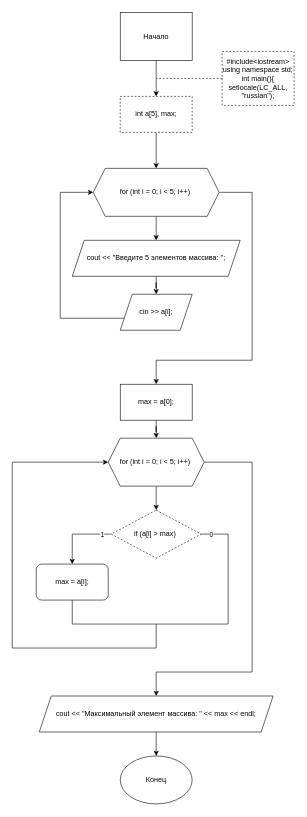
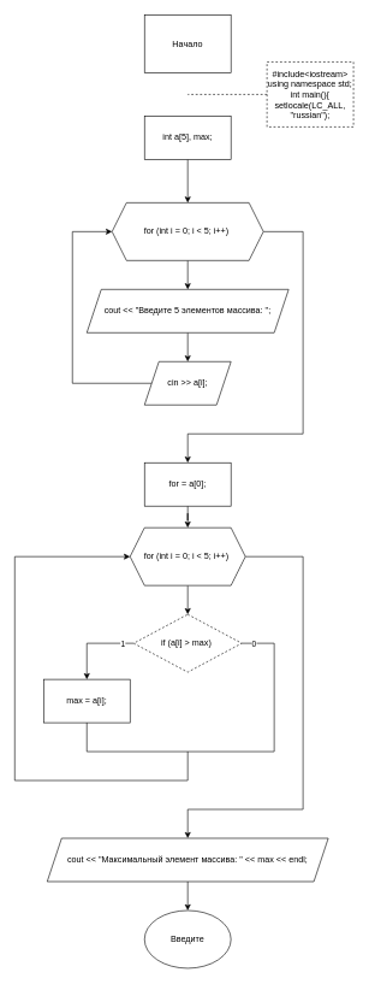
  <mxCell id="0" />
  <mxCell id="1" parent="0" />
- <mxCell id="2" value="" style="edgeStyle=orthogonalEdgeStyle;rounded=0;orthogonalLoop=1;jettySize=auto;html=1;" edge="1" parent="1" source="3" target="5"><mxGeometry relative="1" as="geometry" /></mxCell>
  <mxCell id="3" value="Начало" style="whiteSpace=wrap;html=1;rounded=0;" vertex="1" parent="1"><mxGeometry x="200" y="20" width="120" height="80" as="geometry" /></mxCell>
  <mxCell id="4" value="" style="edgeStyle=orthogonalEdgeStyle;rounded=0;orthogonalLoop=1;jettySize=auto;html=1;entryX=0.5;entryY=0;entryDx=0;entryDy=0;" edge="1" parent="1" source="5" target="10"><mxGeometry relative="1" as="geometry"><mxPoint x="260" y="240" as="targetPoint" /></mxGeometry></mxCell>
- <mxCell id="5" value="&lt;span&gt;&#09;&lt;/span&gt;int a[5], max;" style="rounded=0;whiteSpace=wrap;html=1;dashed=1;" vertex="1" parent="1"><mxGeometry x="200" y="160" width="120" height="60" as="geometry" /></mxCell>
+ <mxCell id="5" value="&lt;span&gt;&#09;&lt;/span&gt;int a[5], max;" style="rounded=0;whiteSpace=wrap;html=1;" vertex="1" parent="1"><mxGeometry x="200" y="160" width="120" height="60" as="geometry" /></mxCell>
  <mxCell id="6" value="&lt;div&gt;#include&amp;lt;iostream&amp;gt;&lt;/div&gt;&lt;div&gt;using namespace std;&lt;/div&gt;&lt;div&gt;int main(){&lt;/div&gt;&lt;div&gt;&lt;span&gt;&#09;&lt;/span&gt;setlocale(LC_ALL, &quot;russian&quot;);&lt;br&gt;&lt;/div&gt;" style="rounded=0;whiteSpace=wrap;html=1;dashed=1;" vertex="1" parent="1"><mxGeometry x="370" y="85" width="120" height="90" as="geometry" /></mxCell>
  <mxCell id="7" value="" style="endArrow=none;dashed=1;html=1;rounded=0;exitX=0;exitY=0.5;exitDx=0;exitDy=0;" edge="1" parent="1" source="6"><mxGeometry width="50" height="50" relative="1" as="geometry"><mxPoint x="250" y="450" as="sourcePoint" /><mxPoint x="260" y="130" as="targetPoint" /></mxGeometry></mxCell>
  <mxCell id="8" value="" style="edgeStyle=orthogonalEdgeStyle;rounded=0;orthogonalLoop=1;jettySize=auto;html=1;" edge="1" parent="1" source="10" target="12"><mxGeometry relative="1" as="geometry" /></mxCell>
  <mxCell id="9" style="edgeStyle=orthogonalEdgeStyle;rounded=0;orthogonalLoop=1;jettySize=auto;html=1;" edge="1" parent="1" source="10"><mxGeometry relative="1" as="geometry"><mxPoint x="260" y="640" as="targetPoint" /><Array as="points"><mxPoint x="420" y="320" /><mxPoint x="420" y="600" /><mxPoint x="260" y="600" /></Array></mxGeometry></mxCell>
  <mxCell id="10" value="&lt;span&gt;&#09;&lt;/span&gt;for (int i = 0; i &amp;lt; 5; i++)&amp;nbsp;" style="shape=hexagon;perimeter=hexagonPerimeter2;whiteSpace=wrap;html=1;fixedSize=1;rounded=0;" vertex="1" parent="1"><mxGeometry x="155" y="280" width="210" height="80" as="geometry" /></mxCell>
  <mxCell id="11" value="" style="edgeStyle=orthogonalEdgeStyle;rounded=0;orthogonalLoop=1;jettySize=auto;html=1;" edge="1" parent="1" source="12" target="14"><mxGeometry relative="1" as="geometry" /></mxCell>
  <mxCell id="12" value="&lt;span&gt;&#09;&#09;&lt;/span&gt;cout &amp;lt;&amp;lt; &quot;Введите 5 элементов массива: &quot;;" style="shape=parallelogram;perimeter=parallelogramPerimeter;whiteSpace=wrap;html=1;fixedSize=1;" vertex="1" parent="1"><mxGeometry x="120" y="400" width="280" height="60" as="geometry" /></mxCell>
  <mxCell id="13" style="edgeStyle=orthogonalEdgeStyle;rounded=0;orthogonalLoop=1;jettySize=auto;html=1;entryX=0;entryY=0.5;entryDx=0;entryDy=0;" edge="1" parent="1" source="14" target="10"><mxGeometry relative="1" as="geometry"><Array as="points"><mxPoint x="100" y="530" /><mxPoint x="100" y="320" /></Array></mxGeometry></mxCell>
- <mxCell id="14" value="&lt;span&gt;&#09;&#09;&lt;/span&gt;cin &amp;gt;&amp;gt; a[i];" style="shape=parallelogram;perimeter=parallelogramPerimeter;whiteSpace=wrap;html=1;fixedSize=1;" vertex="1" parent="1"><mxGeometry x="200" y="490" width="120" height="60" as="geometry" /></mxCell>
+ <mxCell id="14" value="&lt;span&gt;&#09;&#09;&lt;/span&gt;cin &amp;gt;&amp;gt; a[i];" style="shape=parallelogram;perimeter=parallelogramPerimeter;whiteSpace=wrap;html=1;fixedSize=1;" vertex="1" parent="1"><mxGeometry x="200" y="500" width="120" height="60" as="geometry" /></mxCell>
  <mxCell id="15" value="" style="edgeStyle=orthogonalEdgeStyle;rounded=0;orthogonalLoop=1;jettySize=auto;html=1;" edge="1" parent="1" source="16" target="19"><mxGeometry relative="1" as="geometry" /></mxCell>
- <mxCell id="16" value="&lt;span&gt;&#09;&lt;/span&gt;max = a[0];" style="rounded=0;whiteSpace=wrap;html=1;" vertex="1" parent="1"><mxGeometry x="200" y="640" width="120" height="60" as="geometry" /></mxCell>
+ <mxCell id="16" value="&lt;span&gt;&#09;&lt;/span&gt;for = a[0];" style="rounded=0;whiteSpace=wrap;html=1;" vertex="1" parent="1"><mxGeometry x="200" y="640" width="120" height="60" as="geometry" /></mxCell>
  <mxCell id="17" value="" style="edgeStyle=orthogonalEdgeStyle;rounded=0;orthogonalLoop=1;jettySize=auto;html=1;" edge="1" parent="1" source="19" target="22"><mxGeometry relative="1" as="geometry" /></mxCell>
  <mxCell id="18" value="" style="edgeStyle=orthogonalEdgeStyle;rounded=0;orthogonalLoop=1;jettySize=auto;html=1;entryX=0.5;entryY=0;entryDx=0;entryDy=0;" edge="1" parent="1" source="19" target="28"><mxGeometry relative="1" as="geometry"><Array as="points"><mxPoint x="420" y="770" /><mxPoint x="420" y="1120" /><mxPoint x="260" y="1120" /></Array></mxGeometry></mxCell>
  <mxCell id="19" value="&lt;span&gt;&#09;&lt;/span&gt;for (int i = 0; i &amp;lt; 5; i++)&amp;nbsp;" style="shape=hexagon;perimeter=hexagonPerimeter2;whiteSpace=wrap;html=1;fixedSize=1;rounded=0;" vertex="1" parent="1"><mxGeometry x="180" y="730" width="160" height="80" as="geometry" /></mxCell>
  <mxCell id="20" style="edgeStyle=orthogonalEdgeStyle;rounded=0;orthogonalLoop=1;jettySize=auto;html=1;entryX=0.5;entryY=0;entryDx=0;entryDy=0;" edge="1" parent="1" source="22" target="23"><mxGeometry relative="1" as="geometry" /></mxCell>
  <mxCell id="21" value="1" style="edgeLabel;html=1;align=center;verticalAlign=middle;resizable=0;points=[];" vertex="1" connectable="0" parent="20"><mxGeometry x="-0.722" y="1" relative="1" as="geometry"><mxPoint as="offset" /></mxGeometry></mxCell>
  <mxCell id="22" value="&lt;span&gt;&#09;&#09;&lt;/span&gt;if (a[i] &amp;gt; max)&amp;nbsp;" style="rhombus;whiteSpace=wrap;html=1;rounded=0;dashed=1;" vertex="1" parent="1"><mxGeometry x="185" y="850" width="150" height="80" as="geometry" /></mxCell>
- <mxCell id="23" value="&lt;span&gt;&#09;&#09;&#09;&lt;/span&gt;max = a[i];" style="whiteSpace=wrap;html=1;rounded=1;" vertex="1" parent="1"><mxGeometry x="60" y="940" width="120" height="60" as="geometry" /></mxCell>
+ <mxCell id="23" value="&lt;span&gt;&#09;&#09;&#09;&lt;/span&gt;max = a[i];" style="rounded=0;whiteSpace=wrap;html=1;" vertex="1" parent="1"><mxGeometry x="60" y="940" width="120" height="60" as="geometry" /></mxCell>
  <mxCell id="24" value="" style="endArrow=none;html=1;rounded=0;exitX=1;exitY=0.5;exitDx=0;exitDy=0;entryX=0.5;entryY=1;entryDx=0;entryDy=0;" edge="1" parent="1" source="22" target="23"><mxGeometry width="50" height="50" relative="1" as="geometry"><mxPoint x="400" y="980" as="sourcePoint" /><mxPoint x="450" y="930" as="targetPoint" /><Array as="points"><mxPoint x="380" y="890" /><mxPoint x="380" y="1040" /><mxPoint x="120" y="1040" /></Array></mxGeometry></mxCell>
  <mxCell id="25" value="0" style="edgeLabel;html=1;align=center;verticalAlign=middle;resizable=0;points=[];" vertex="1" connectable="0" parent="24"><mxGeometry x="-0.935" y="-1" relative="1" as="geometry"><mxPoint as="offset" /></mxGeometry></mxCell>
  <mxCell id="26" value="" style="endArrow=classic;html=1;rounded=0;entryX=0;entryY=0.5;entryDx=0;entryDy=0;" edge="1" parent="1" target="19"><mxGeometry width="50" height="50" relative="1" as="geometry"><mxPoint x="260" y="1040" as="sourcePoint" /><mxPoint x="450" y="930" as="targetPoint" /><Array as="points"><mxPoint x="260" y="1080" /><mxPoint x="20" y="1080" /><mxPoint x="20" y="770" /></Array></mxGeometry></mxCell>
  <mxCell id="27" value="" style="edgeStyle=orthogonalEdgeStyle;rounded=0;orthogonalLoop=1;jettySize=auto;html=1;" edge="1" parent="1" source="28" target="29"><mxGeometry relative="1" as="geometry" /></mxCell>
  <mxCell id="28" value="&lt;span&gt;&#09;&lt;/span&gt;cout &amp;lt;&amp;lt; &quot;Максимальный элемент массива: &quot; &amp;lt;&amp;lt; max &amp;lt;&amp;lt; endl;" style="shape=parallelogram;perimeter=parallelogramPerimeter;whiteSpace=wrap;html=1;fixedSize=1;rounded=0;" vertex="1" parent="1"><mxGeometry x="65" y="1160" width="390" height="60" as="geometry" /></mxCell>
- <mxCell id="29" value="Конец" style="ellipse;whiteSpace=wrap;html=1;" vertex="1" parent="1"><mxGeometry x="200" y="1260" width="120" height="80" as="geometry" /></mxCell>
+ <mxCell id="29" value="Введите" style="ellipse;whiteSpace=wrap;html=1;" vertex="1" parent="1"><mxGeometry x="200" y="1260" width="120" height="80" as="geometry" /></mxCell>
